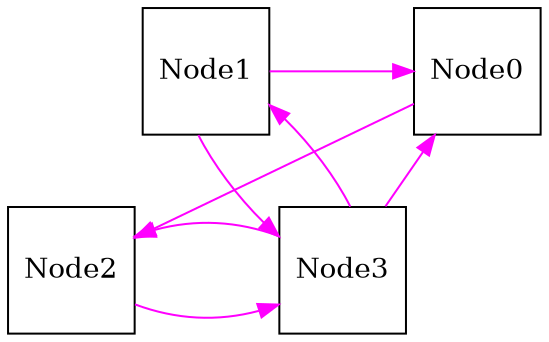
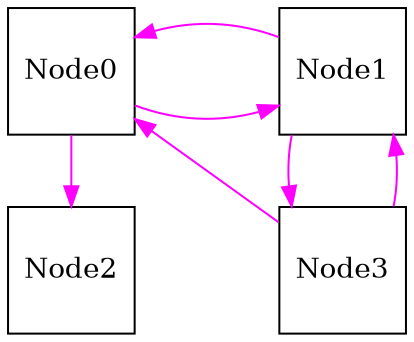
  digraph {
    fontname="DejaVu Serif"
    nodesep=1
    splines=spline
    node [bbID=1 fifoDepth=16 fontname="DejaVu Serif" in="in0:32 in1:32 in2:32 " out="out0:32 out1:32 out2:32 " shape=square type=Router]
    edge [Router=true color=magenta fontname="DejaVu Serif" from=out1 to=in2]
    Node0 [ID=0 width=0.7]
    Node1 [ID=1 width=0.7]
    Node2 [ID=2 width=0.7]
    Node3 [ID=3 width=0.7]
    subgraph sub_1 {
      rank=same
      Node0
      Node1
    }
    subgraph sub_2 {
      rank=same
      Node2
      Node3
    }
    subgraph cluster_3 {
      color=darkgreen
      label=block1
    }
+   Node0 -> Node1
    Node0 -> Node2 [from=out2 to=in1]
    Node1 -> Node0 [from=out2 to=in1]
    Node1 -> Node3
-   Node2 -> Node3 [from=out2 to=in1]
    Node3 -> Node0
    Node3 -> Node1 [from=out2 to=in1]
-   Node3 -> Node2
  }
